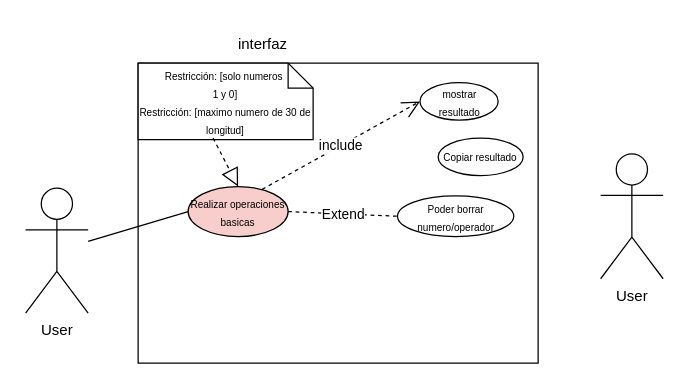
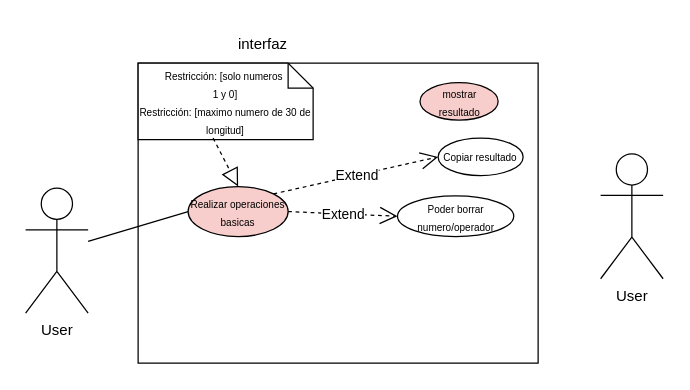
  <mxCell id="0" />
  <mxCell id="1" parent="0" />
  <mxCell id="2" value="User" style="shape=umlActor;verticalLabelPosition=bottom;verticalAlign=top;html=1;outlineConnect=0;" parent="1" vertex="1"><mxGeometry x="20" y="150" width="50" height="100" as="geometry" /></mxCell>
  <mxCell id="3" value="" style="rounded=0;whiteSpace=wrap;html=1;movable=0;resizable=0;rotatable=0;deletable=0;editable=0;locked=1;connectable=0;" parent="1" vertex="1"><mxGeometry x="110" y="50" width="320" height="240" as="geometry" /></mxCell>
  <mxCell id="4" value="interfaz" style="text;html=1;align=center;verticalAlign=middle;whiteSpace=wrap;rounded=0;" parent="1" vertex="1"><mxGeometry x="170" y="20" width="80" height="30" as="geometry" /></mxCell>
  <mxCell id="5" value="&lt;font style=&quot;font-size: 8px;&quot;&gt;Realizar operaciones basicas&lt;/font&gt;" style="ellipse;whiteSpace=wrap;html=1;fillColor=#f8cecc;" parent="1" vertex="1"><mxGeometry x="150" y="148.75" width="80" height="40" as="geometry" /></mxCell>
  <mxCell id="6" value="&lt;font style=&quot;font-size: 8px;&quot;&gt;Poder borrar numero/operador&lt;/font&gt;" style="ellipse;whiteSpace=wrap;html=1;" parent="1" vertex="1"><mxGeometry x="317.5" y="156.25" width="93" height="32.5" as="geometry" /></mxCell>
  <mxCell id="7" value="" style="endArrow=none;html=1;rounded=0;entryX=0;entryY=0.5;entryDx=0;entryDy=0;" parent="1" source="2" target="5" edge="1"><mxGeometry width="50" height="50" relative="1" as="geometry"><mxPoint x="120" y="170" as="sourcePoint" /><mxPoint x="170" y="120" as="targetPoint" /></mxGeometry></mxCell>
  <mxCell id="8" value="&lt;font style=&quot;font-size: 8px;&quot;&gt;Copiar resultado&lt;/font&gt;" style="ellipse;whiteSpace=wrap;html=1;" parent="1" vertex="1"><mxGeometry x="350" y="110" width="68" height="30" as="geometry" /></mxCell>
- <mxCell id="10" value="Extend" style="endArrow=none;endSize=12;dashed=1;html=1;rounded=0;exitX=1;exitY=0.5;exitDx=0;exitDy=0;entryX=0;entryY=0.5;entryDx=0;entryDy=0;" parent="1" source="5" target="6" edge="1"><mxGeometry width="160" relative="1" as="geometry"><mxPoint x="237" y="199.75" as="sourcePoint" /><mxPoint x="340" y="183.75" as="targetPoint" /></mxGeometry></mxCell>
+ <mxCell id="9" value="Extend" style="endArrow=open;endSize=12;dashed=1;html=1;rounded=0;exitX=1;exitY=0;exitDx=0;exitDy=0;entryX=0;entryY=0.5;entryDx=0;entryDy=0;" parent="1" source="5" target="8" edge="1"><mxGeometry width="160" relative="1" as="geometry"><mxPoint x="238" y="208.75" as="sourcePoint" /><mxPoint x="398" y="208.75" as="targetPoint" /></mxGeometry></mxCell>
+ <mxCell id="10" value="Extend" style="endArrow=open;endSize=12;dashed=1;html=1;rounded=0;exitX=1;exitY=0.5;exitDx=0;exitDy=0;entryX=0;entryY=0.5;entryDx=0;entryDy=0;" parent="1" source="5" target="6" edge="1"><mxGeometry width="160" relative="1" as="geometry"><mxPoint x="237" y="199.75" as="sourcePoint" /><mxPoint x="340" y="183.75" as="targetPoint" /></mxGeometry></mxCell>
  <mxCell id="11" value="&lt;div&gt;&lt;font style=&quot;font-size: 8px;&quot;&gt;Restricción: [solo numeros&amp;nbsp;&lt;/font&gt;&lt;/div&gt;&lt;div&gt;&lt;font style=&quot;font-size: 8px;&quot;&gt;1 y 0]&lt;/font&gt;&lt;/div&gt;&lt;div&gt;&lt;font style=&quot;font-size: 8px;&quot;&gt;Restricción: [maximo numero de 30 de longitud]&lt;/font&gt;&lt;/div&gt;" style="shape=note;size=20;whiteSpace=wrap;html=1;" parent="1" vertex="1"><mxGeometry x="110" y="50" width="140" height="61.25" as="geometry" /></mxCell>
  <mxCell id="12" value="" style="endArrow=block;dashed=1;endFill=0;endSize=12;html=1;rounded=0;entryX=0.5;entryY=0;entryDx=0;entryDy=0;" parent="1" target="5" edge="1"><mxGeometry width="160" relative="1" as="geometry"><mxPoint x="170" y="110" as="sourcePoint" /><mxPoint x="310" y="130" as="targetPoint" /></mxGeometry></mxCell>
  <mxCell id="13" value="User" style="shape=umlActor;verticalLabelPosition=bottom;verticalAlign=top;html=1;outlineConnect=0;" parent="1" vertex="1"><mxGeometry x="480" y="122.5" width="50" height="100" as="geometry" /></mxCell>
- <mxCell id="14" value="&lt;font style=&quot;font-size: 8px;&quot;&gt;mostrar resultado&lt;/font&gt;" style="ellipse;whiteSpace=wrap;html=1;" parent="1" vertex="1"><mxGeometry x="335.5" y="65.63" width="62.5" height="30" as="geometry" /></mxCell>
- <mxCell id="15" value="include" style="endArrow=open;endSize=12;dashed=1;html=1;rounded=0;exitX=0.74;exitY=0.056;exitDx=0;exitDy=0;entryX=0;entryY=0.5;entryDx=0;entryDy=0;exitPerimeter=0;" parent="1" source="5" target="14" edge="1"><mxGeometry width="160" relative="1" as="geometry"><mxPoint x="228" y="165" as="sourcePoint" /><mxPoint x="340" y="135" as="targetPoint" /></mxGeometry></mxCell>
+ <mxCell id="14" value="&lt;font style=&quot;font-size: 8px;&quot;&gt;mostrar resultado&lt;/font&gt;" style="ellipse;whiteSpace=wrap;html=1;fillColor=#f8cecc;" parent="1" vertex="1"><mxGeometry x="335.5" y="65.63" width="62.5" height="30" as="geometry" /></mxCell>
